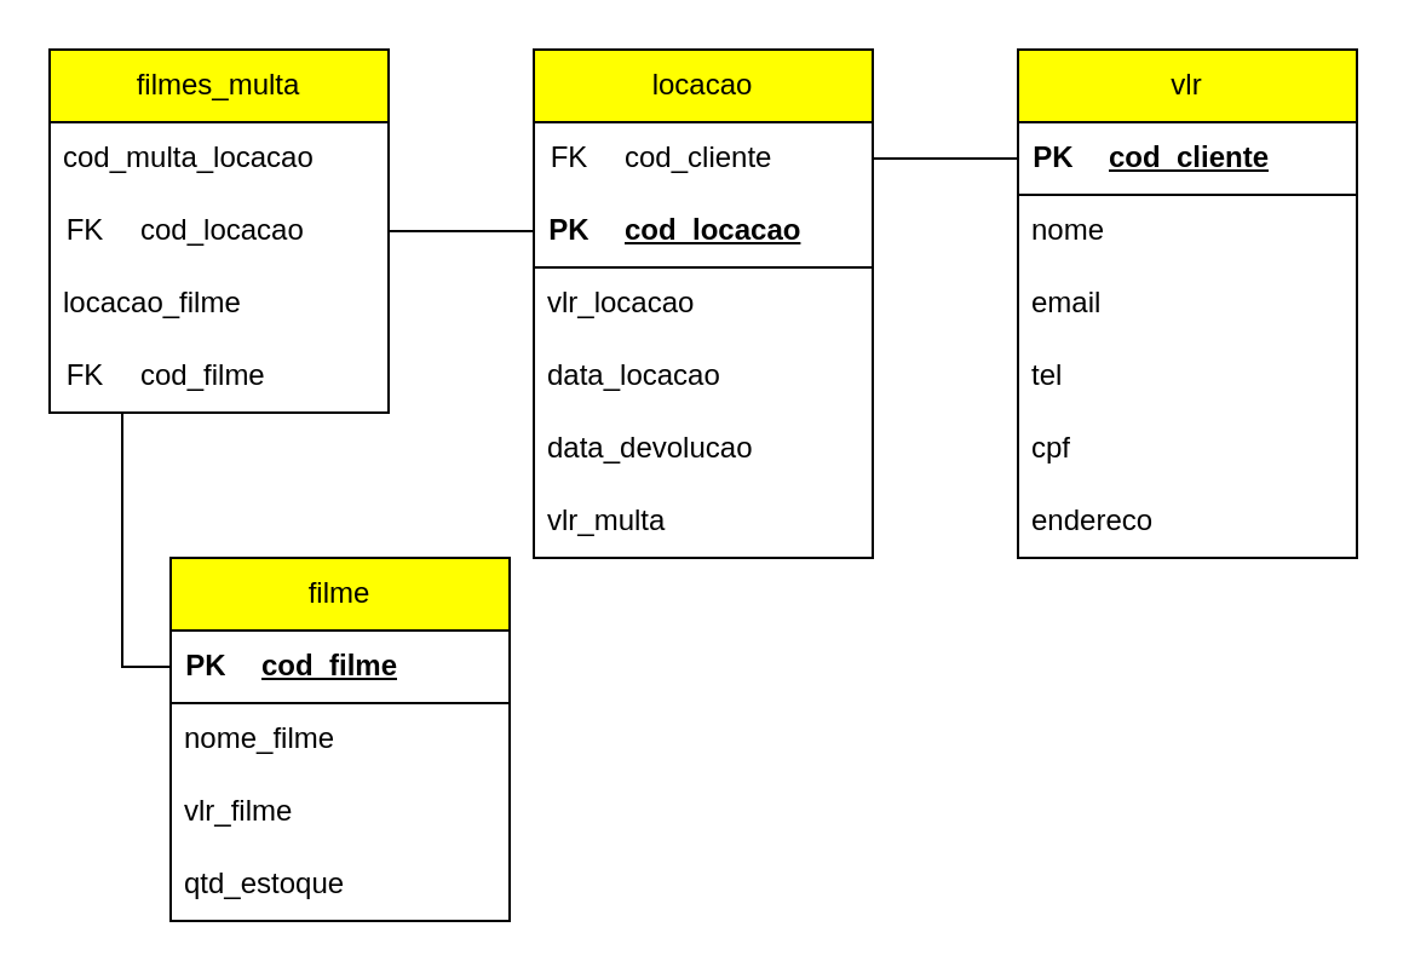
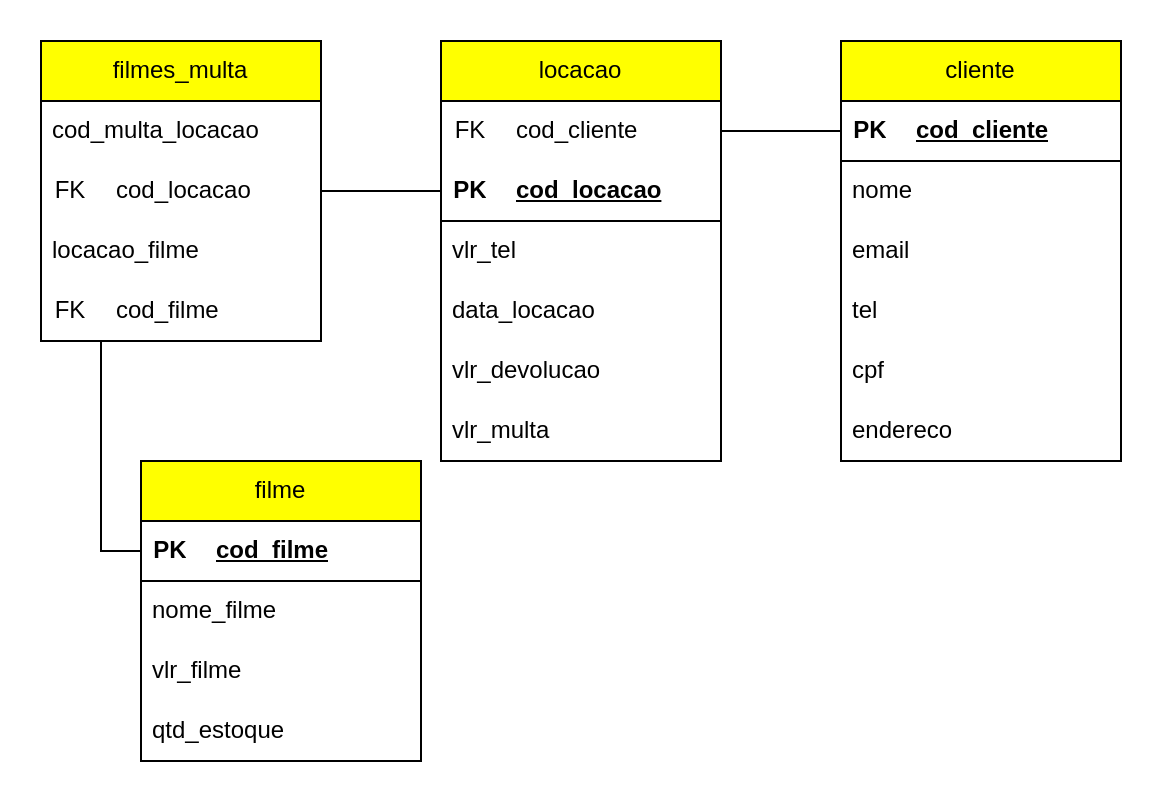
  <mxCell id="0" />
  <mxCell id="1" parent="0" />
  <mxCell id="2" value="locacao" style="swimlane;fontStyle=0;childLayout=stackLayout;horizontal=1;startSize=30;horizontalStack=0;resizeParent=1;resizeParentMax=0;resizeLast=0;collapsible=1;marginBottom=0;whiteSpace=wrap;html=1;fillColor=#FFFF00;" parent="1" vertex="1"><mxGeometry x="220" y="20" width="140" height="210" as="geometry" /></mxCell>
  <mxCell id="3" value="" style="shape=table;startSize=0;container=1;collapsible=1;childLayout=tableLayout;fixedRows=1;rowLines=0;fontStyle=0;align=center;resizeLast=1;strokeColor=none;fillColor=none;collapsible=0;" vertex="1" parent="2"><mxGeometry y="30" width="140" height="30" as="geometry" /></mxCell>
  <mxCell id="4" value="" style="shape=tableRow;horizontal=0;startSize=0;swimlaneHead=0;swimlaneBody=0;fillColor=none;collapsible=0;dropTarget=0;points=[[0,0.5],[1,0.5]];portConstraint=eastwest;top=0;left=0;right=0;bottom=0;" vertex="1" parent="3"><mxGeometry width="140" height="30" as="geometry" /></mxCell>
  <mxCell id="5" value="FK" style="shape=partialRectangle;connectable=0;fillColor=none;top=0;left=0;bottom=0;right=0;fontStyle=0;overflow=hidden;whiteSpace=wrap;html=1;" vertex="1" parent="4"><mxGeometry width="30" height="30" as="geometry"><mxRectangle width="30" height="30" as="alternateBounds" /></mxGeometry></mxCell>
  <mxCell id="6" value="cod_cliente" style="shape=partialRectangle;connectable=0;fillColor=none;top=0;left=0;bottom=0;right=0;align=left;spacingLeft=6;fontStyle=0;overflow=hidden;whiteSpace=wrap;html=1;" vertex="1" parent="4"><mxGeometry x="30" width="110" height="30" as="geometry"><mxRectangle width="110" height="30" as="alternateBounds" /></mxGeometry></mxCell>
  <mxCell id="7" value="" style="shape=table;startSize=0;container=1;collapsible=1;childLayout=tableLayout;fixedRows=1;rowLines=0;fontStyle=0;align=center;resizeLast=1;strokeColor=none;fillColor=none;collapsible=0;" vertex="1" parent="2"><mxGeometry y="60" width="140" height="30" as="geometry" /></mxCell>
  <mxCell id="8" value="" style="shape=tableRow;horizontal=0;startSize=0;swimlaneHead=0;swimlaneBody=0;fillColor=none;collapsible=0;dropTarget=0;points=[[0,0.5],[1,0.5]];portConstraint=eastwest;top=0;left=0;right=0;bottom=1;" vertex="1" parent="7"><mxGeometry width="140" height="30" as="geometry" /></mxCell>
  <mxCell id="9" value="PK" style="shape=partialRectangle;connectable=0;fillColor=none;top=0;left=0;bottom=0;right=0;fontStyle=1;overflow=hidden;whiteSpace=wrap;html=1;" vertex="1" parent="8"><mxGeometry width="30" height="30" as="geometry"><mxRectangle width="30" height="30" as="alternateBounds" /></mxGeometry></mxCell>
  <mxCell id="10" value="cod_locacao" style="shape=partialRectangle;connectable=0;fillColor=none;top=0;left=0;bottom=0;right=0;align=left;spacingLeft=6;fontStyle=5;overflow=hidden;whiteSpace=wrap;html=1;" vertex="1" parent="8"><mxGeometry x="30" width="110" height="30" as="geometry"><mxRectangle width="110" height="30" as="alternateBounds" /></mxGeometry></mxCell>
- <mxCell id="11" value="vlr_locacao" style="text;strokeColor=none;fillColor=none;align=left;verticalAlign=middle;spacingLeft=4;spacingRight=4;overflow=hidden;points=[[0,0.5],[1,0.5]];portConstraint=eastwest;rotatable=0;whiteSpace=wrap;html=1;" parent="2" vertex="1"><mxGeometry y="90" width="140" height="30" as="geometry" /></mxCell>
+ <mxCell id="11" value="vlr_tel" style="text;strokeColor=none;fillColor=none;align=left;verticalAlign=middle;spacingLeft=4;spacingRight=4;overflow=hidden;points=[[0,0.5],[1,0.5]];portConstraint=eastwest;rotatable=0;whiteSpace=wrap;html=1;" parent="2" vertex="1"><mxGeometry y="90" width="140" height="30" as="geometry" /></mxCell>
  <mxCell id="12" value="data_locacao" style="text;strokeColor=none;fillColor=none;align=left;verticalAlign=middle;spacingLeft=4;spacingRight=4;overflow=hidden;points=[[0,0.5],[1,0.5]];portConstraint=eastwest;rotatable=0;whiteSpace=wrap;html=1;" parent="2" vertex="1"><mxGeometry y="120" width="140" height="30" as="geometry" /></mxCell>
- <mxCell id="13" value="data_devolucao" style="text;strokeColor=none;fillColor=none;align=left;verticalAlign=middle;spacingLeft=4;spacingRight=4;overflow=hidden;points=[[0,0.5],[1,0.5]];portConstraint=eastwest;rotatable=0;whiteSpace=wrap;html=1;" parent="2" vertex="1"><mxGeometry y="150" width="140" height="30" as="geometry" /></mxCell>
+ <mxCell id="13" value="vlr_devolucao" style="text;strokeColor=none;fillColor=none;align=left;verticalAlign=middle;spacingLeft=4;spacingRight=4;overflow=hidden;points=[[0,0.5],[1,0.5]];portConstraint=eastwest;rotatable=0;whiteSpace=wrap;html=1;" parent="2" vertex="1"><mxGeometry y="150" width="140" height="30" as="geometry" /></mxCell>
  <mxCell id="14" value="vlr_multa" style="text;strokeColor=none;fillColor=none;align=left;verticalAlign=middle;spacingLeft=4;spacingRight=4;overflow=hidden;points=[[0,0.5],[1,0.5]];portConstraint=eastwest;rotatable=0;whiteSpace=wrap;html=1;" parent="2" vertex="1"><mxGeometry y="180" width="140" height="30" as="geometry" /></mxCell>
  <mxCell id="15" value="filme" style="swimlane;fontStyle=0;childLayout=stackLayout;horizontal=1;startSize=30;horizontalStack=0;resizeParent=1;resizeParentMax=0;resizeLast=0;collapsible=1;marginBottom=0;whiteSpace=wrap;html=1;fillColor=#FFFF00;" parent="1" vertex="1"><mxGeometry x="70" y="230" width="140" height="150" as="geometry" /></mxCell>
  <mxCell id="16" value="" style="shape=table;startSize=0;container=1;collapsible=1;childLayout=tableLayout;fixedRows=1;rowLines=0;fontStyle=0;align=center;resizeLast=1;strokeColor=none;fillColor=none;collapsible=0;" vertex="1" parent="15"><mxGeometry y="30" width="140" height="30" as="geometry" /></mxCell>
  <mxCell id="17" value="" style="shape=tableRow;horizontal=0;startSize=0;swimlaneHead=0;swimlaneBody=0;fillColor=none;collapsible=0;dropTarget=0;points=[[0,0.5],[1,0.5]];portConstraint=eastwest;top=0;left=0;right=0;bottom=1;" vertex="1" parent="16"><mxGeometry width="140" height="30" as="geometry" /></mxCell>
  <mxCell id="18" value="PK" style="shape=partialRectangle;connectable=0;fillColor=none;top=0;left=0;bottom=0;right=0;fontStyle=1;overflow=hidden;whiteSpace=wrap;html=1;" vertex="1" parent="17"><mxGeometry width="30" height="30" as="geometry"><mxRectangle width="30" height="30" as="alternateBounds" /></mxGeometry></mxCell>
  <mxCell id="19" value="cod_filme" style="shape=partialRectangle;connectable=0;fillColor=none;top=0;left=0;bottom=0;right=0;align=left;spacingLeft=6;fontStyle=5;overflow=hidden;whiteSpace=wrap;html=1;" vertex="1" parent="17"><mxGeometry x="30" width="110" height="30" as="geometry"><mxRectangle width="110" height="30" as="alternateBounds" /></mxGeometry></mxCell>
  <mxCell id="20" value="nome_filme" style="text;strokeColor=none;fillColor=none;align=left;verticalAlign=middle;spacingLeft=4;spacingRight=4;overflow=hidden;points=[[0,0.5],[1,0.5]];portConstraint=eastwest;rotatable=0;whiteSpace=wrap;html=1;" parent="15" vertex="1"><mxGeometry y="60" width="140" height="30" as="geometry" /></mxCell>
  <mxCell id="21" value="vlr_filme" style="text;strokeColor=none;fillColor=none;align=left;verticalAlign=middle;spacingLeft=4;spacingRight=4;overflow=hidden;points=[[0,0.5],[1,0.5]];portConstraint=eastwest;rotatable=0;whiteSpace=wrap;html=1;" parent="15" vertex="1"><mxGeometry y="90" width="140" height="30" as="geometry" /></mxCell>
  <mxCell id="22" value="qtd_estoque" style="text;strokeColor=none;fillColor=none;align=left;verticalAlign=middle;spacingLeft=4;spacingRight=4;overflow=hidden;points=[[0,0.5],[1,0.5]];portConstraint=eastwest;rotatable=0;whiteSpace=wrap;html=1;" parent="15" vertex="1"><mxGeometry y="120" width="140" height="30" as="geometry" /></mxCell>
- <mxCell id="23" value="vlr" style="swimlane;fontStyle=0;childLayout=stackLayout;horizontal=1;startSize=30;horizontalStack=0;resizeParent=1;resizeParentMax=0;resizeLast=0;collapsible=1;marginBottom=0;whiteSpace=wrap;html=1;fillColor=#FFFF00;" parent="1" vertex="1"><mxGeometry x="420" y="20" width="140" height="210" as="geometry" /></mxCell>
+ <mxCell id="23" value="cliente" style="swimlane;fontStyle=0;childLayout=stackLayout;horizontal=1;startSize=30;horizontalStack=0;resizeParent=1;resizeParentMax=0;resizeLast=0;collapsible=1;marginBottom=0;whiteSpace=wrap;html=1;fillColor=#FFFF00;" parent="1" vertex="1"><mxGeometry x="420" y="20" width="140" height="210" as="geometry" /></mxCell>
  <mxCell id="24" value="" style="shape=table;startSize=0;container=1;collapsible=1;childLayout=tableLayout;fixedRows=1;rowLines=0;fontStyle=0;align=center;resizeLast=1;strokeColor=none;fillColor=none;collapsible=0;" vertex="1" parent="23"><mxGeometry y="30" width="140" height="30" as="geometry" /></mxCell>
  <mxCell id="25" value="" style="shape=tableRow;horizontal=0;startSize=0;swimlaneHead=0;swimlaneBody=0;fillColor=none;collapsible=0;dropTarget=0;points=[[0,0.5],[1,0.5]];portConstraint=eastwest;top=0;left=0;right=0;bottom=1;" vertex="1" parent="24"><mxGeometry width="140" height="30" as="geometry" /></mxCell>
  <mxCell id="26" value="PK" style="shape=partialRectangle;connectable=0;fillColor=none;top=0;left=0;bottom=0;right=0;fontStyle=1;overflow=hidden;whiteSpace=wrap;html=1;" vertex="1" parent="25"><mxGeometry width="30" height="30" as="geometry"><mxRectangle width="30" height="30" as="alternateBounds" /></mxGeometry></mxCell>
  <mxCell id="27" value="cod_cliente" style="shape=partialRectangle;connectable=0;fillColor=none;top=0;left=0;bottom=0;right=0;align=left;spacingLeft=6;fontStyle=5;overflow=hidden;whiteSpace=wrap;html=1;" vertex="1" parent="25"><mxGeometry x="30" width="110" height="30" as="geometry"><mxRectangle width="110" height="30" as="alternateBounds" /></mxGeometry></mxCell>
  <mxCell id="28" value="nome" style="text;strokeColor=none;fillColor=none;align=left;verticalAlign=middle;spacingLeft=4;spacingRight=4;overflow=hidden;points=[[0,0.5],[1,0.5]];portConstraint=eastwest;rotatable=0;whiteSpace=wrap;html=1;" parent="23" vertex="1"><mxGeometry y="60" width="140" height="30" as="geometry" /></mxCell>
  <mxCell id="29" value="email" style="text;strokeColor=none;fillColor=none;align=left;verticalAlign=middle;spacingLeft=4;spacingRight=4;overflow=hidden;points=[[0,0.5],[1,0.5]];portConstraint=eastwest;rotatable=0;whiteSpace=wrap;html=1;" parent="23" vertex="1"><mxGeometry y="90" width="140" height="30" as="geometry" /></mxCell>
  <mxCell id="30" value="tel" style="text;strokeColor=none;fillColor=none;align=left;verticalAlign=middle;spacingLeft=4;spacingRight=4;overflow=hidden;points=[[0,0.5],[1,0.5]];portConstraint=eastwest;rotatable=0;whiteSpace=wrap;html=1;" parent="23" vertex="1"><mxGeometry y="120" width="140" height="30" as="geometry" /></mxCell>
  <mxCell id="31" value="cpf" style="text;strokeColor=none;fillColor=none;align=left;verticalAlign=middle;spacingLeft=4;spacingRight=4;overflow=hidden;points=[[0,0.5],[1,0.5]];portConstraint=eastwest;rotatable=0;whiteSpace=wrap;html=1;" parent="23" vertex="1"><mxGeometry y="150" width="140" height="30" as="geometry" /></mxCell>
  <mxCell id="32" value="endereco" style="text;strokeColor=none;fillColor=none;align=left;verticalAlign=middle;spacingLeft=4;spacingRight=4;overflow=hidden;points=[[0,0.5],[1,0.5]];portConstraint=eastwest;rotatable=0;whiteSpace=wrap;html=1;" parent="23" vertex="1"><mxGeometry y="180" width="140" height="30" as="geometry" /></mxCell>
  <mxCell id="33" value="filmes_multa" style="swimlane;fontStyle=0;childLayout=stackLayout;horizontal=1;startSize=30;horizontalStack=0;resizeParent=1;resizeParentMax=0;resizeLast=0;collapsible=1;marginBottom=0;whiteSpace=wrap;html=1;fillColor=#FFFF00;" parent="1" vertex="1"><mxGeometry x="20" y="20" width="140" height="150" as="geometry" /></mxCell>
  <mxCell id="34" value="cod_multa_locacao" style="text;strokeColor=none;fillColor=none;align=left;verticalAlign=middle;spacingLeft=4;spacingRight=4;overflow=hidden;points=[[0,0.5],[1,0.5]];portConstraint=eastwest;rotatable=0;whiteSpace=wrap;html=1;" parent="33" vertex="1"><mxGeometry y="30" width="140" height="30" as="geometry" /></mxCell>
  <mxCell id="35" value="" style="shape=table;startSize=0;container=1;collapsible=1;childLayout=tableLayout;fixedRows=1;rowLines=0;fontStyle=0;align=center;resizeLast=1;strokeColor=none;fillColor=none;collapsible=0;" vertex="1" parent="33"><mxGeometry y="60" width="140" height="30" as="geometry" /></mxCell>
  <mxCell id="36" value="" style="shape=tableRow;horizontal=0;startSize=0;swimlaneHead=0;swimlaneBody=0;fillColor=none;collapsible=0;dropTarget=0;points=[[0,0.5],[1,0.5]];portConstraint=eastwest;top=0;left=0;right=0;bottom=0;" vertex="1" parent="35"><mxGeometry width="140" height="30" as="geometry" /></mxCell>
  <mxCell id="37" value="FK" style="shape=partialRectangle;connectable=0;fillColor=none;top=0;left=0;bottom=0;right=0;fontStyle=0;overflow=hidden;whiteSpace=wrap;html=1;" vertex="1" parent="36"><mxGeometry width="30" height="30" as="geometry"><mxRectangle width="30" height="30" as="alternateBounds" /></mxGeometry></mxCell>
  <mxCell id="38" value="cod_locacao" style="shape=partialRectangle;connectable=0;fillColor=none;top=0;left=0;bottom=0;right=0;align=left;spacingLeft=6;fontStyle=0;overflow=hidden;whiteSpace=wrap;html=1;" vertex="1" parent="36"><mxGeometry x="30" width="110" height="30" as="geometry"><mxRectangle width="110" height="30" as="alternateBounds" /></mxGeometry></mxCell>
  <mxCell id="39" value="locacao_filme" style="text;strokeColor=none;fillColor=none;align=left;verticalAlign=middle;spacingLeft=4;spacingRight=4;overflow=hidden;points=[[0,0.5],[1,0.5]];portConstraint=eastwest;rotatable=0;whiteSpace=wrap;html=1;" parent="33" vertex="1"><mxGeometry y="90" width="140" height="30" as="geometry" /></mxCell>
  <mxCell id="40" value="" style="shape=table;startSize=0;container=1;collapsible=1;childLayout=tableLayout;fixedRows=1;rowLines=0;fontStyle=0;align=center;resizeLast=1;strokeColor=none;fillColor=none;collapsible=0;" vertex="1" parent="33"><mxGeometry y="120" width="140" height="30" as="geometry" /></mxCell>
  <mxCell id="41" value="" style="shape=tableRow;horizontal=0;startSize=0;swimlaneHead=0;swimlaneBody=0;fillColor=none;collapsible=0;dropTarget=0;points=[[0,0.5],[1,0.5]];portConstraint=eastwest;top=0;left=0;right=0;bottom=0;" vertex="1" parent="40"><mxGeometry width="140" height="30" as="geometry" /></mxCell>
  <mxCell id="42" value="FK" style="shape=partialRectangle;connectable=0;fillColor=none;top=0;left=0;bottom=0;right=0;fontStyle=0;overflow=hidden;whiteSpace=wrap;html=1;" vertex="1" parent="41"><mxGeometry width="30" height="30" as="geometry"><mxRectangle width="30" height="30" as="alternateBounds" /></mxGeometry></mxCell>
  <mxCell id="43" value="cod_filme" style="shape=partialRectangle;connectable=0;fillColor=none;top=0;left=0;bottom=0;right=0;align=left;spacingLeft=6;fontStyle=0;overflow=hidden;whiteSpace=wrap;html=1;" vertex="1" parent="41"><mxGeometry x="30" width="110" height="30" as="geometry"><mxRectangle width="110" height="30" as="alternateBounds" /></mxGeometry></mxCell>
  <mxCell id="44" value="" style="endArrow=none;html=1;rounded=0;entryX=0;entryY=0.5;entryDx=0;entryDy=0;edgeStyle=orthogonalEdgeStyle;" parent="1" source="36" edge="1"><mxGeometry width="50" height="50" relative="1" as="geometry"><mxPoint x="150" y="85" as="sourcePoint" /><mxPoint x="220" y="95" as="targetPoint" /></mxGeometry></mxCell>
  <mxCell id="45" value="" style="endArrow=none;html=1;rounded=0;edgeStyle=orthogonalEdgeStyle;" parent="1" source="41" target="17" edge="1"><mxGeometry width="50" height="50" relative="1" as="geometry"><mxPoint x="150" y="115" as="sourcePoint" /><mxPoint x="20" y="265" as="targetPoint" /><Array as="points"><mxPoint x="50" y="275" /></Array></mxGeometry></mxCell>
  <mxCell id="46" value="" style="endArrow=none;html=1;rounded=0;edgeStyle=orthogonalEdgeStyle;" parent="1" source="4" target="25" edge="1"><mxGeometry width="50" height="50" relative="1" as="geometry"><mxPoint x="350" y="85" as="sourcePoint" /><mxPoint x="450" y="65" as="targetPoint" /></mxGeometry></mxCell>
